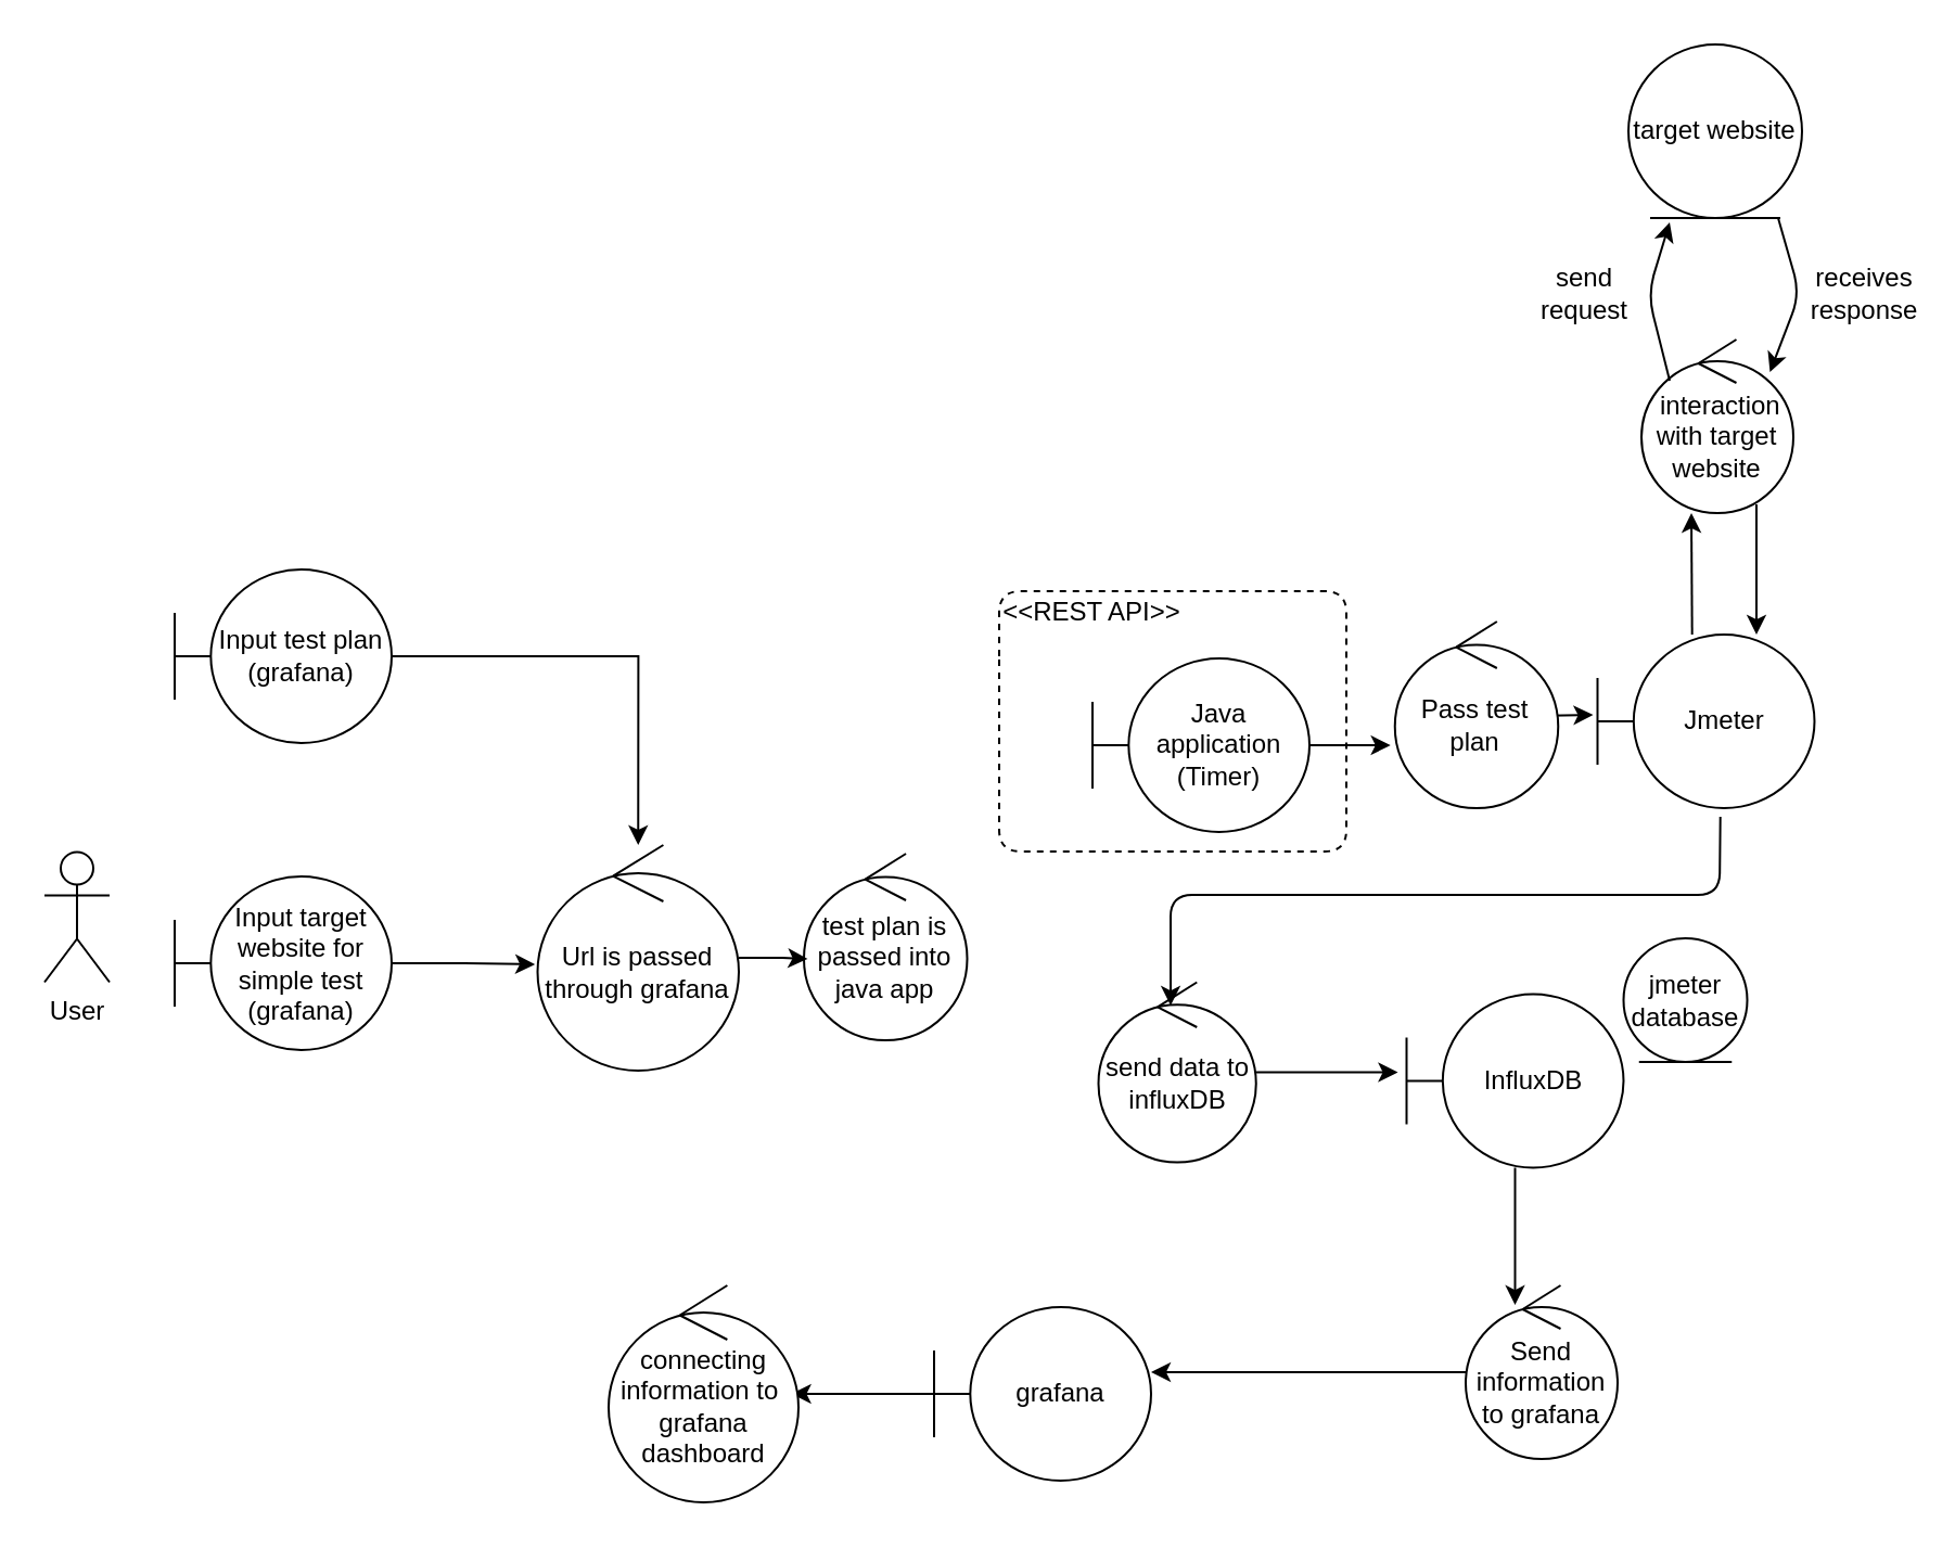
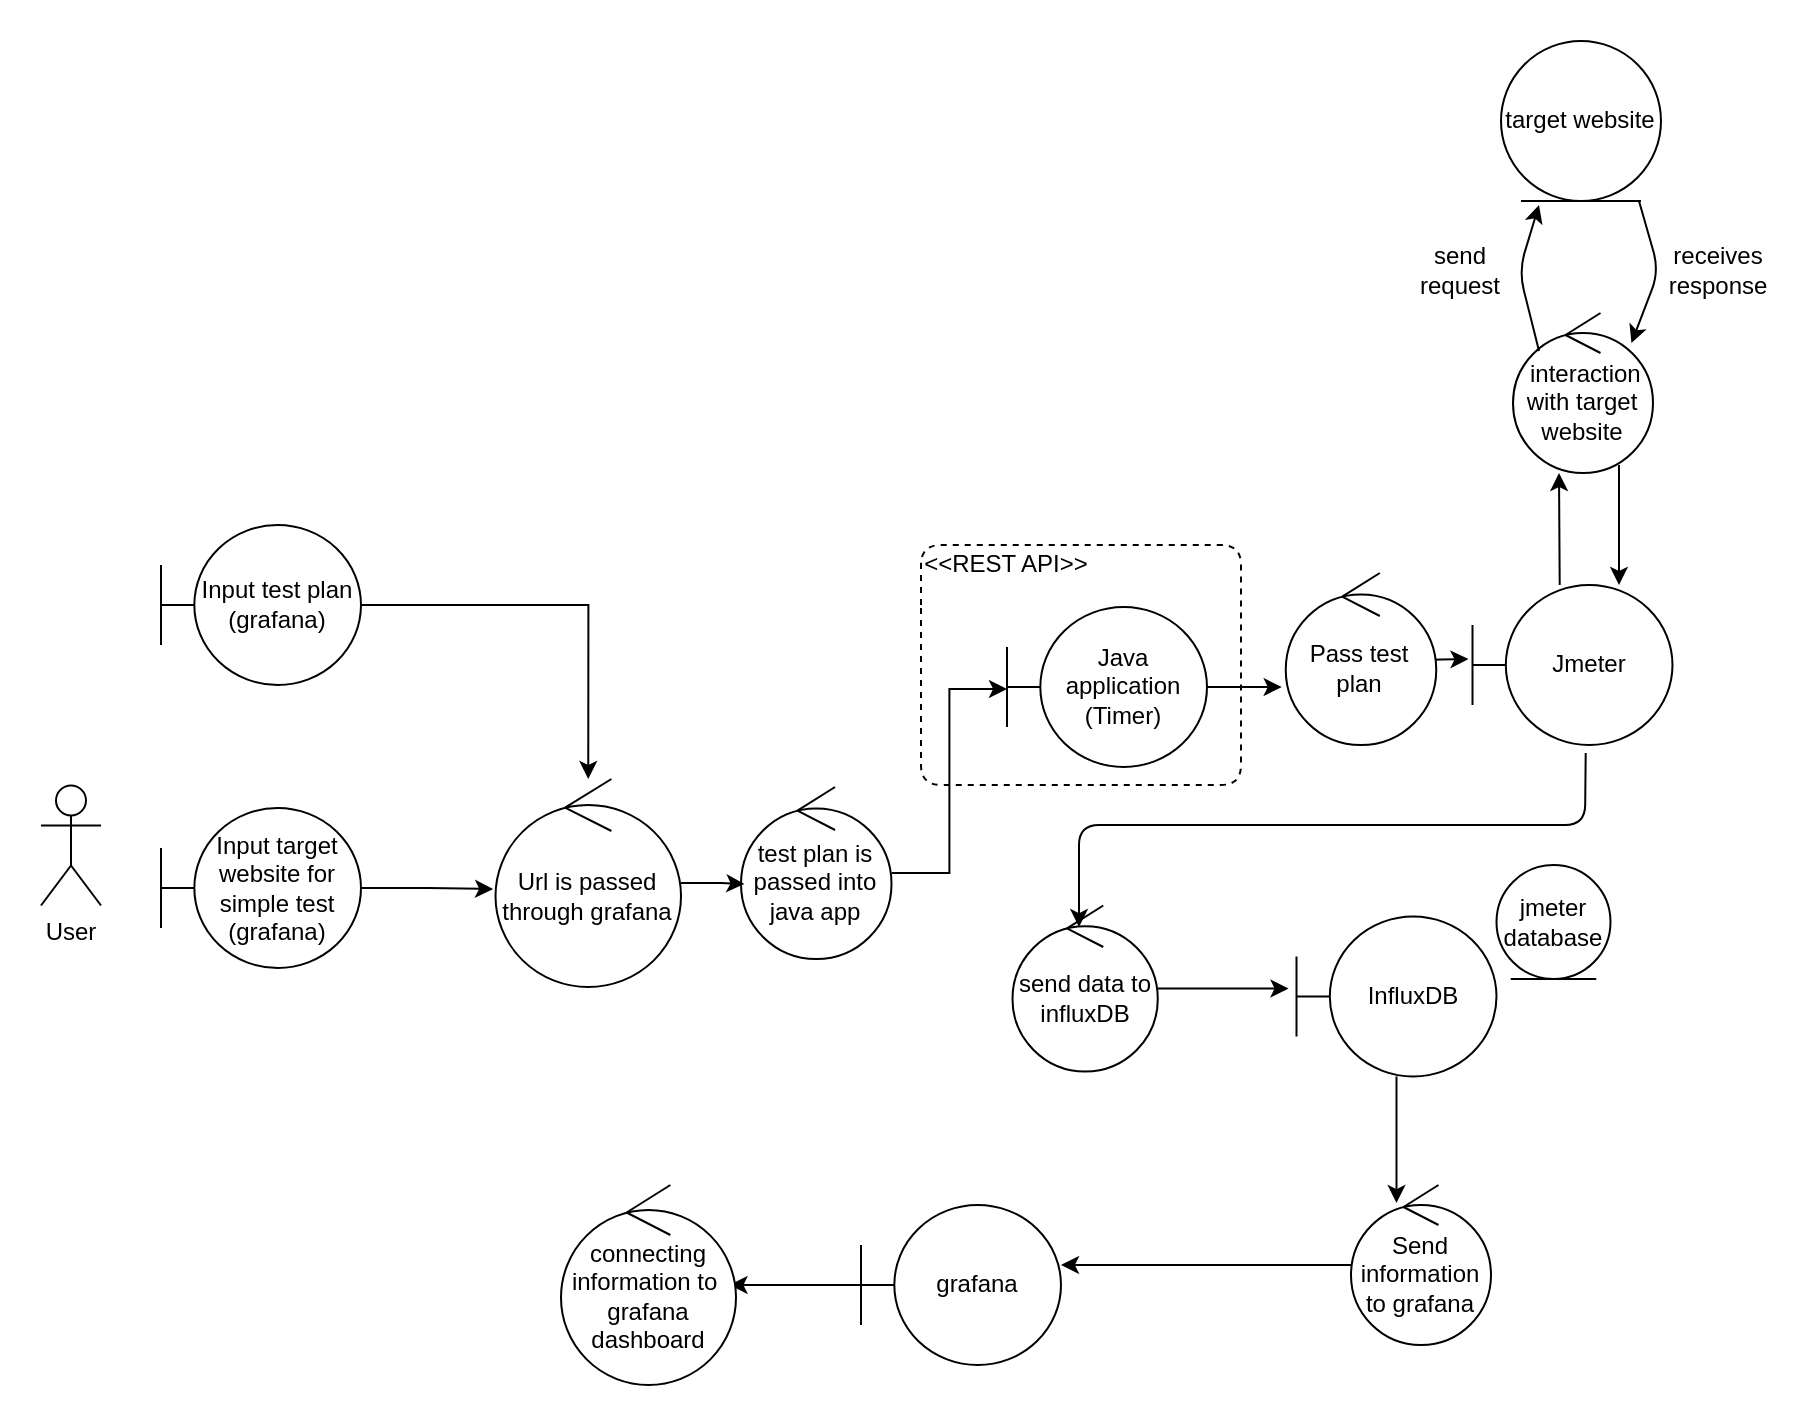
  <mxCell id="0" />
  <mxCell id="1" parent="0" />
  <mxCell id="2" value="User&lt;br&gt;" style="shape=umlActor;verticalLabelPosition=bottom;verticalAlign=top;html=1;outlineConnect=0;" parent="1" vertex="1"><mxGeometry x="20" y="392.25" width="30" height="60" as="geometry" /></mxCell>
  <mxCell id="3" style="edgeStyle=orthogonalEdgeStyle;rounded=0;orthogonalLoop=1;jettySize=auto;html=1;" parent="1" source="4" target="30" edge="1"><mxGeometry relative="1" as="geometry" /></mxCell>
  <mxCell id="4" value="Input test plan&lt;br&gt;(grafana)" style="shape=umlBoundary;whiteSpace=wrap;html=1;" parent="1" vertex="1"><mxGeometry x="80" y="262" width="100" height="80" as="geometry" /></mxCell>
+ <mxCell id="5" style="edgeStyle=orthogonalEdgeStyle;rounded=0;orthogonalLoop=1;jettySize=auto;html=1;entryX=0;entryY=0.513;entryDx=0;entryDy=0;entryPerimeter=0;" parent="1" source="6" target="8" edge="1"><mxGeometry relative="1" as="geometry" /></mxCell>
  <mxCell id="6" value="test plan is passed into java app" style="ellipse;shape=umlControl;whiteSpace=wrap;html=1;" parent="1" vertex="1"><mxGeometry x="370" y="393" width="75.25" height="86" as="geometry" /></mxCell>
  <mxCell id="7" style="edgeStyle=orthogonalEdgeStyle;rounded=0;orthogonalLoop=1;jettySize=auto;html=1;entryX=-0.027;entryY=0.663;entryDx=0;entryDy=0;entryPerimeter=0;" parent="1" source="8" target="35" edge="1"><mxGeometry relative="1" as="geometry" /></mxCell>
  <mxCell id="8" value="Java application&lt;br&gt;(Timer)" style="shape=umlBoundary;whiteSpace=wrap;html=1;" parent="1" vertex="1"><mxGeometry x="503" y="303" width="100" height="80" as="geometry" /></mxCell>
  <mxCell id="9" value="&amp;nbsp;interaction with target website" style="ellipse;shape=umlControl;whiteSpace=wrap;html=1;" parent="1" vertex="1"><mxGeometry x="756" y="156" width="70" height="80" as="geometry" /></mxCell>
  <mxCell id="10" value="target website" style="ellipse;shape=umlEntity;whiteSpace=wrap;html=1;" parent="1" vertex="1"><mxGeometry x="750" y="20" width="80" height="80" as="geometry" /></mxCell>
  <mxCell id="11" value="" style="endArrow=classic;html=1;entryX=0.846;entryY=0.188;entryDx=0;entryDy=0;entryPerimeter=0;" parent="1" target="9" edge="1"><mxGeometry width="50" height="50" relative="1" as="geometry"><mxPoint x="819" y="100" as="sourcePoint" /><mxPoint x="819" y="160" as="targetPoint" /><Array as="points"><mxPoint x="829" y="135" /></Array></mxGeometry></mxCell>
  <mxCell id="12" value="" style="endArrow=classic;html=1;exitX=0.186;exitY=0.238;exitDx=0;exitDy=0;exitPerimeter=0;" parent="1" source="9" edge="1"><mxGeometry width="50" height="50" relative="1" as="geometry"><mxPoint x="769" y="156" as="sourcePoint" /><mxPoint x="769" y="102" as="targetPoint" /><Array as="points"><mxPoint x="759" y="135" /></Array></mxGeometry></mxCell>
  <mxCell id="13" value="send request" style="text;html=1;strokeColor=none;fillColor=none;align=center;verticalAlign=middle;whiteSpace=wrap;rounded=0;" parent="1" vertex="1"><mxGeometry x="710" y="125" width="40" height="20" as="geometry" /></mxCell>
  <mxCell id="14" value="" style="endArrow=classic;html=1;entryX=0.495;entryY=0.988;entryDx=0;entryDy=0;entryPerimeter=0;" parent="1" edge="1"><mxGeometry width="50" height="50" relative="1" as="geometry"><mxPoint x="779.35" y="292" as="sourcePoint" /><mxPoint x="779" y="236.04" as="targetPoint" /></mxGeometry></mxCell>
  <mxCell id="15" value="receives response" style="text;html=1;strokeColor=none;fillColor=none;align=center;verticalAlign=middle;whiteSpace=wrap;rounded=0;" parent="1" vertex="1"><mxGeometry x="839" y="125" width="40" height="20" as="geometry" /></mxCell>
  <mxCell id="16" value="" style="endArrow=classic;html=1;entryX=0.495;entryY=0.988;entryDx=0;entryDy=0;entryPerimeter=0;" parent="1" edge="1"><mxGeometry width="50" height="50" relative="1" as="geometry"><mxPoint x="809" y="231.96" as="sourcePoint" /><mxPoint x="809" y="292" as="targetPoint" /></mxGeometry></mxCell>
  <mxCell id="17" style="edgeStyle=orthogonalEdgeStyle;rounded=0;orthogonalLoop=1;jettySize=auto;html=1;entryX=-0.04;entryY=0.45;entryDx=0;entryDy=0;entryPerimeter=0;" parent="1" source="18" target="20" edge="1"><mxGeometry relative="1" as="geometry" /></mxCell>
  <mxCell id="18" value="send data to influxDB" style="ellipse;shape=umlControl;whiteSpace=wrap;html=1;" parent="1" vertex="1"><mxGeometry x="505.75" y="452.25" width="72.63" height="83" as="geometry" /></mxCell>
  <mxCell id="19" style="edgeStyle=orthogonalEdgeStyle;rounded=0;orthogonalLoop=1;jettySize=auto;html=1;entryX=0.325;entryY=0.113;entryDx=0;entryDy=0;entryPerimeter=0;" parent="1" source="20" target="23" edge="1"><mxGeometry relative="1" as="geometry" /></mxCell>
  <mxCell id="20" value="InfluxDB" style="shape=umlBoundary;whiteSpace=wrap;html=1;" parent="1" vertex="1"><mxGeometry x="647.75" y="457.75" width="100" height="80" as="geometry" /></mxCell>
  <mxCell id="21" value="jmeter database" style="ellipse;shape=umlEntity;whiteSpace=wrap;html=1;" parent="1" vertex="1"><mxGeometry x="747.75" y="432" width="57" height="57" as="geometry" /></mxCell>
  <mxCell id="22" style="edgeStyle=orthogonalEdgeStyle;rounded=0;orthogonalLoop=1;jettySize=auto;html=1;entryX=1;entryY=0.375;entryDx=0;entryDy=0;entryPerimeter=0;" parent="1" source="23" target="25" edge="1"><mxGeometry relative="1" as="geometry" /></mxCell>
  <mxCell id="23" value="Send information to grafana" style="ellipse;shape=umlControl;whiteSpace=wrap;html=1;" parent="1" vertex="1"><mxGeometry x="675" y="592" width="70" height="80" as="geometry" /></mxCell>
  <mxCell id="24" style="edgeStyle=orthogonalEdgeStyle;rounded=0;orthogonalLoop=1;jettySize=auto;html=1;entryX=0.963;entryY=0.5;entryDx=0;entryDy=0;entryPerimeter=0;" parent="1" source="25" target="26" edge="1"><mxGeometry relative="1" as="geometry"><mxPoint x="594.25" y="642" as="targetPoint" /></mxGeometry></mxCell>
  <mxCell id="25" value="grafana" style="shape=umlBoundary;whiteSpace=wrap;html=1;" parent="1" vertex="1"><mxGeometry x="430" y="602" width="100" height="80" as="geometry" /></mxCell>
  <mxCell id="26" value="connecting information to&amp;nbsp; grafana dashboard" style="ellipse;shape=umlControl;whiteSpace=wrap;html=1;" parent="1" vertex="1"><mxGeometry x="280" y="592" width="87.5" height="100" as="geometry" /></mxCell>
  <mxCell id="27" style="edgeStyle=orthogonalEdgeStyle;rounded=0;orthogonalLoop=1;jettySize=auto;html=1;entryX=-0.013;entryY=0.529;entryDx=0;entryDy=0;entryPerimeter=0;" parent="1" source="28" target="30" edge="1"><mxGeometry relative="1" as="geometry"><mxPoint x="230" y="443.5" as="targetPoint" /></mxGeometry></mxCell>
  <mxCell id="28" value="Input target website for simple test&lt;br&gt;(grafana)" style="shape=umlBoundary;whiteSpace=wrap;html=1;" parent="1" vertex="1"><mxGeometry x="80" y="403.5" width="100" height="80" as="geometry" /></mxCell>
  <mxCell id="29" style="edgeStyle=orthogonalEdgeStyle;rounded=0;orthogonalLoop=1;jettySize=auto;html=1;entryX=0.023;entryY=0.564;entryDx=0;entryDy=0;entryPerimeter=0;" parent="1" source="30" target="6" edge="1"><mxGeometry relative="1" as="geometry" /></mxCell>
  <mxCell id="30" value="Url is passed through grafana" style="ellipse;shape=umlControl;whiteSpace=wrap;html=1;" parent="1" vertex="1"><mxGeometry x="247.25" y="389" width="92.75" height="104" as="geometry" /></mxCell>
  <mxCell id="31" value="" style="endArrow=none;dashed=1;html=1;" parent="1" edge="1"><mxGeometry width="50" height="50" relative="1" as="geometry"><mxPoint x="460" y="302" as="sourcePoint" /><mxPoint x="460" y="302" as="targetPoint" /><Array as="points"><mxPoint x="460" y="272" /><mxPoint x="620" y="272" /><mxPoint x="620" y="392" /><mxPoint x="460" y="392" /></Array></mxGeometry></mxCell>
  <mxCell id="32" value="&amp;lt;&amp;lt;REST API&amp;gt;&amp;gt;" style="text;html=1;strokeColor=none;fillColor=none;align=center;verticalAlign=middle;whiteSpace=wrap;rounded=0;" parent="1" vertex="1"><mxGeometry x="450" y="272" width="105.75" height="20" as="geometry" /></mxCell>
  <mxCell id="33" value="Jmeter" style="shape=umlBoundary;whiteSpace=wrap;html=1;" parent="1" vertex="1"><mxGeometry x="735.75" y="292" width="100" height="80" as="geometry" /></mxCell>
  <mxCell id="34" style="edgeStyle=orthogonalEdgeStyle;rounded=0;orthogonalLoop=1;jettySize=auto;html=1;entryX=-0.02;entryY=0.463;entryDx=0;entryDy=0;entryPerimeter=0;" parent="1" target="33" edge="1"><mxGeometry relative="1" as="geometry"><mxPoint x="675" y="329.04" as="sourcePoint" /></mxGeometry></mxCell>
  <mxCell id="35" value="Pass test plan" style="ellipse;shape=umlControl;whiteSpace=wrap;html=1;" parent="1" vertex="1"><mxGeometry x="642.38" y="286" width="75.25" height="86" as="geometry" /></mxCell>
  <mxCell id="36" value="" style="endArrow=classic;html=1;exitX=0.566;exitY=1.05;exitDx=0;exitDy=0;exitPerimeter=0;entryX=0.458;entryY=0.13;entryDx=0;entryDy=0;entryPerimeter=0;" parent="1" source="33" target="18" edge="1"><mxGeometry width="50" height="50" relative="1" as="geometry"><mxPoint x="860" y="432" as="sourcePoint" /><mxPoint x="540" y="372" as="targetPoint" /><Array as="points"><mxPoint x="792" y="412" /><mxPoint x="539" y="412" /></Array></mxGeometry></mxCell>
